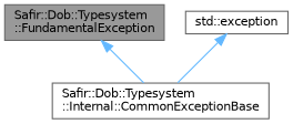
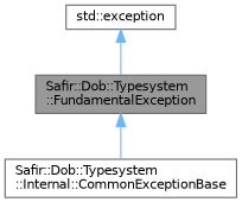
  digraph {
    node [color=gray40 fillcolor=white fontname=Helvetica fontsize=10 shape=box style=filled]
    edge [color=steelblue1 dir=back fontname=Helvetica fontsize=10 labelfontname=Helvetica labelfontsize=10 style=solid]
    n1 [fillcolor=grey60 fontcolor=black height=0.2 label="Safir::Dob::Typesystem\l::FundamentalException" width=0.4]
    n2 [height=0.2 label="Safir::Dob::Typesystem\l::Internal::CommonExceptionBase" width=0.4]
    n3 [height=0.2 label="std::exception" width=0.4]
    n1 -> n2
-   n3 -> n2
+   n3 -> n1
  }
